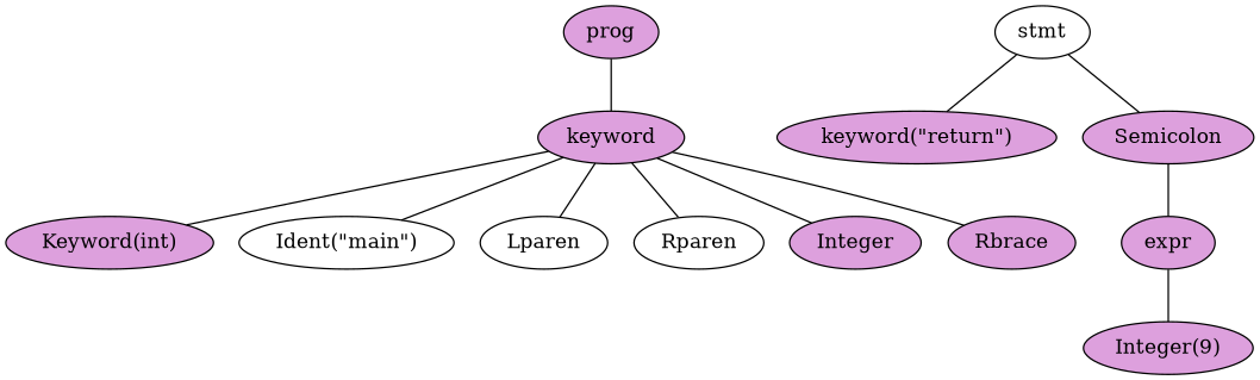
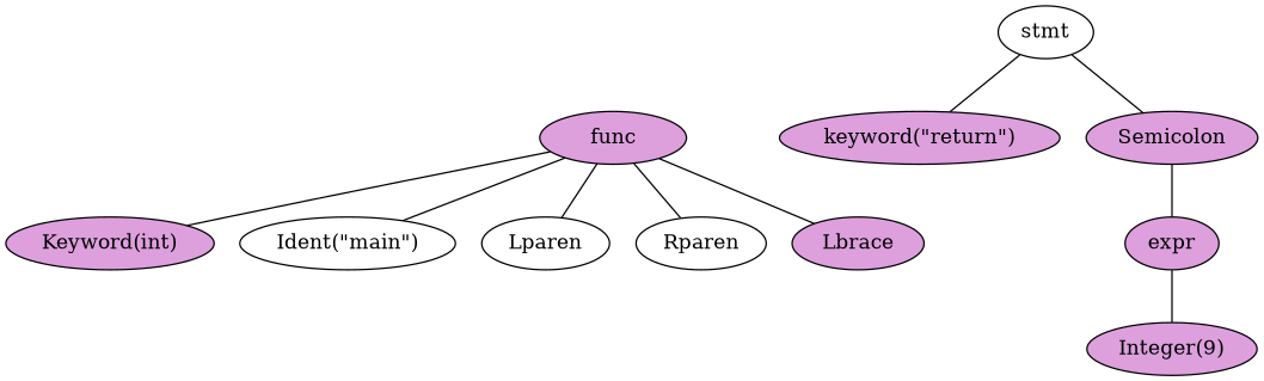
  graph {
    node [fillcolor=plum style=filled]
-   prog
-   func [label=keyword]
+   func
    n3 [label="Keyword(int)"]
    n4 [fillcolor=white label="Ident(\"main\")"]
    Lparen [fillcolor=white]
    Rparen [fillcolor=white]
-   Lbrace [label=Integer]
-   Rbrace
+   Lbrace
    stmt [fillcolor=white]
    n10 [label="keyword(\"return\")"]
    Semicolon
    n12 [label="Integer(9)"]
    expr
-   prog -- func
    func -- n3
    func -- n4
    func -- Lparen
    func -- Rparen
    func -- Lbrace
-   func -- Rbrace
    stmt -- n10
    stmt -- Semicolon
    Semicolon -- expr
    expr -- n12
  }
